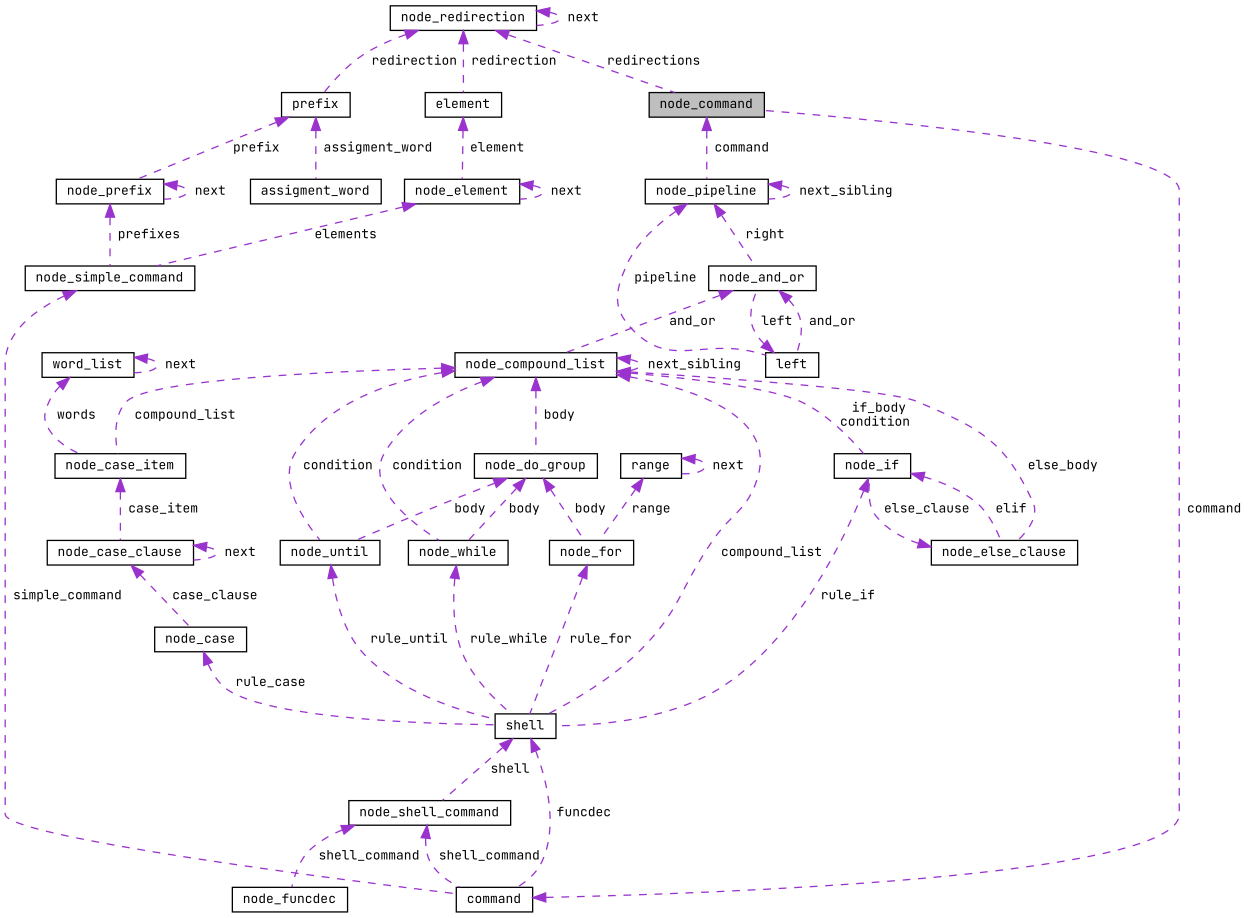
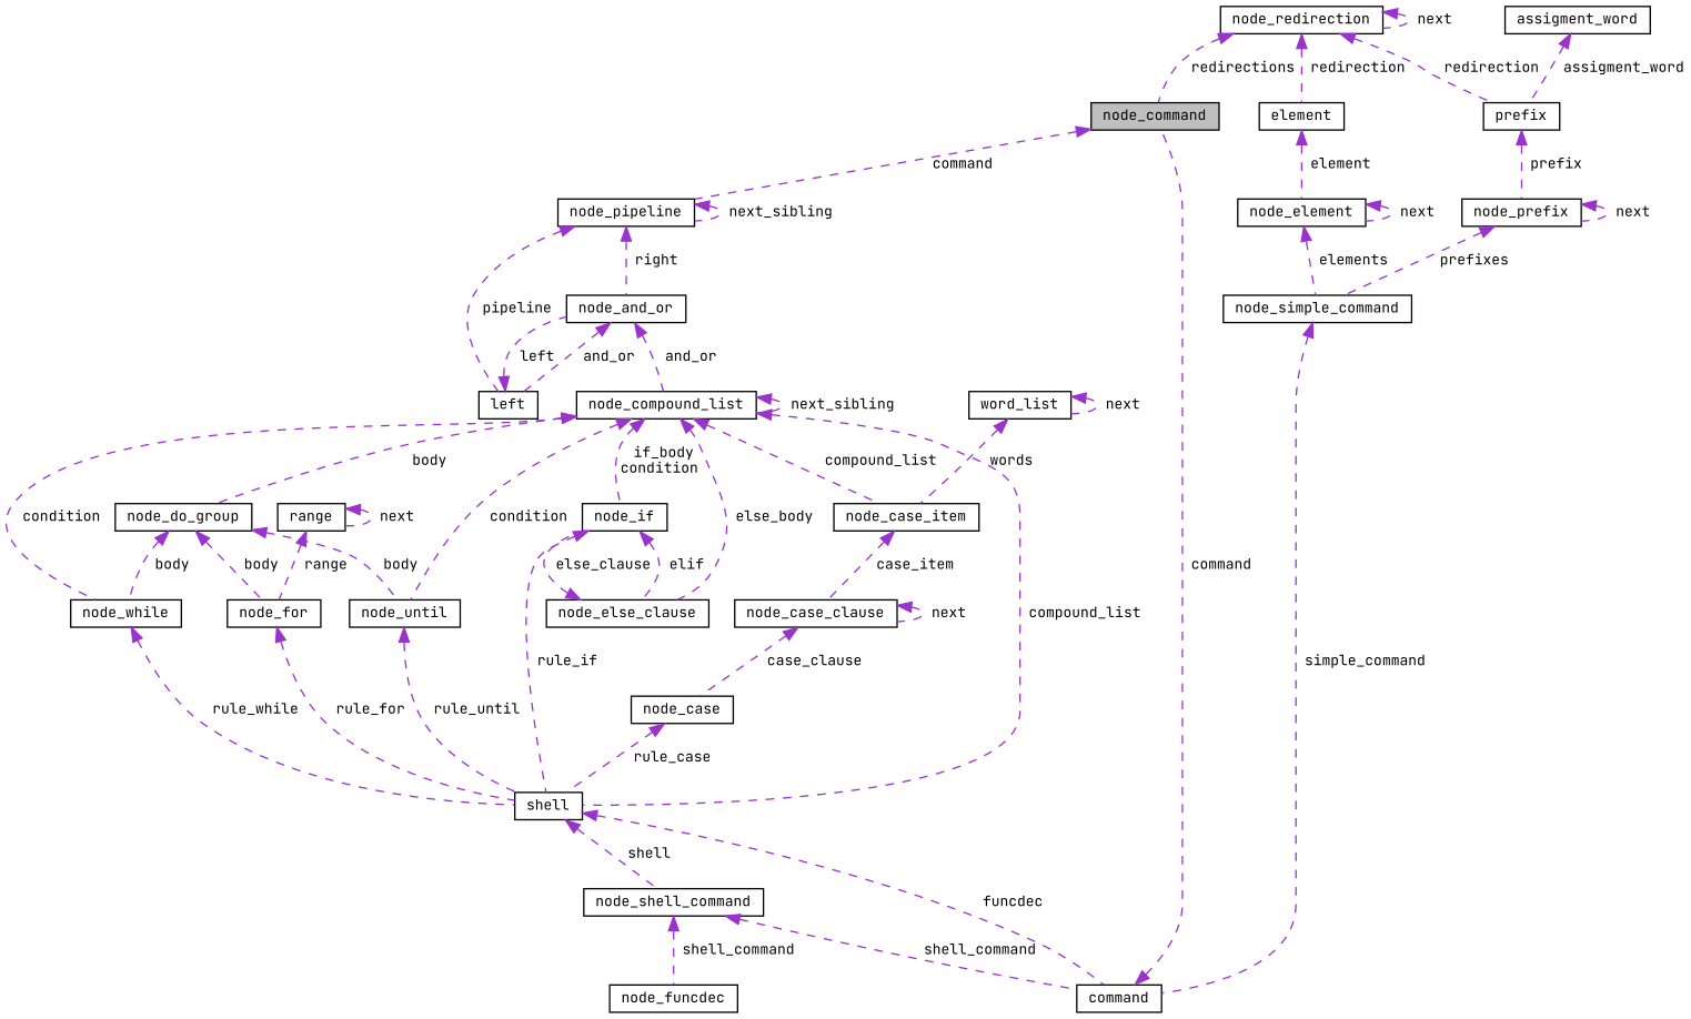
  digraph {
    fontname="JetBrains Mono"
    node [color=black fillcolor=white fontname="JetBrains Mono" fontsize=10 shape=record style=filled]
    edge [color=darkorchid3 dir=back fontname="JetBrains Mono" fontsize=10 labelfontname=Helvetica labelfontsize=10 style=dashed]
    n1 [fillcolor=grey75 fontcolor=black height=0.2 label=node_command width=0.4]
    n2 [height=0.2 label=node_pipeline width=0.4]
    n3 [height=0.2 label=node_and_or width=0.4]
    n4 [height=0.2 label=left width=0.4]
    n5 [height=0.2 label=node_redirection width=0.4]
    n6 [height=0.2 label=element width=0.4]
    n7 [height=0.2 label=prefix width=0.4]
    n8 [height=0.2 label=node_element width=0.4]
    n9 [height=0.2 label=node_prefix width=0.4]
    n10 [height=0.2 label=command width=0.4]
    n11 [height=0.2 label=node_funcdec width=0.4]
    n12 [height=0.2 label=node_shell_command width=0.4]
    n13 [height=0.2 label=shell width=0.4]
    n14 [height=0.2 label=node_if width=0.4]
    n15 [height=0.2 label=node_else_clause width=0.4]
    n16 [height=0.2 label=node_compound_list width=0.4]
    n17 [height=0.2 label=node_until width=0.4]
    n18 [height=0.2 label=node_do_group width=0.4]
    n19 [height=0.2 label=node_while width=0.4]
    n20 [height=0.2 label=node_case_item width=0.4]
    n21 [height=0.2 label=node_for width=0.4]
    n22 [height=0.2 label=node_case_clause width=0.4]
    n23 [height=0.2 label=range width=0.4]
    n24 [height=0.2 label=node_case width=0.4]
    n25 [height=0.2 label=word_list width=0.4]
    n26 [height=0.2 label=node_simple_command width=0.4]
    n27 [height=0.2 label=assigment_word width=0.4]
    n1 -> n2 [label=" command"]
    n2 -> n2 [label=" next_sibling"]
    n2 -> n3 [label=" right"]
    n2 -> n4 [label=" pipeline"]
    n3 -> n4 [label=" and_or"]
    n3 -> n16 [label=" and_or"]
    n4 -> n3 [label=" left"]
    n5 -> n1 [label=" redirections"]
    n5 -> n5 [label=" next"]
    n5 -> n6 [label=" redirection"]
    n5 -> n7 [label=" redirection"]
    n6 -> n8 [label=" element"]
    n7 -> n9 [label=" prefix"]
    n8 -> n8 [label=" next"]
    n8 -> n26 [label=" elements"]
    n9 -> n9 [label=" next"]
    n9 -> n26 [label=" prefixes"]
    n10 -> n1 [label=" command"]
    n12 -> n10 [label=" shell_command"]
    n12 -> n11 [label=" shell_command"]
    n13 -> n10 [label=" funcdec"]
    n13 -> n12 [label=" shell"]
    n14 -> n13 [label=" rule_if"]
    n14 -> n15 [label=" elif"]
    n15 -> n14 [label=" else_clause"]
    n16 -> n13 [label=" compound_list"]
    n16 -> n14 [label=" if_body\ncondition"]
    n16 -> n15 [label=" else_body"]
    n16 -> n16 [label=" next_sibling"]
    n16 -> n17 [label=" condition"]
    n16 -> n18 [label=" body"]
    n16 -> n19 [label=" condition"]
    n16 -> n20 [label=" compound_list"]
    n17 -> n13 [label=" rule_until"]
    n18 -> n17 [label=" body"]
    n18 -> n19 [label=" body"]
    n18 -> n21 [label=" body"]
    n19 -> n13 [label=" rule_while"]
    n20 -> n22 [label=" case_item"]
    n21 -> n13 [label=" rule_for"]
    n22 -> n22 [label=" next"]
    n22 -> n24 [label=" case_clause"]
    n23 -> n21 [label=" range"]
    n23 -> n23 [label=" next"]
    n24 -> n13 [label=" rule_case"]
    n25 -> n20 [label=" words"]
    n25 -> n25 [label=" next"]
    n26 -> n10 [label=" simple_command"]
-   n7 -> n27 [label=" assigment_word"]
+   n27 -> n7 [label=" assigment_word"]
  }
